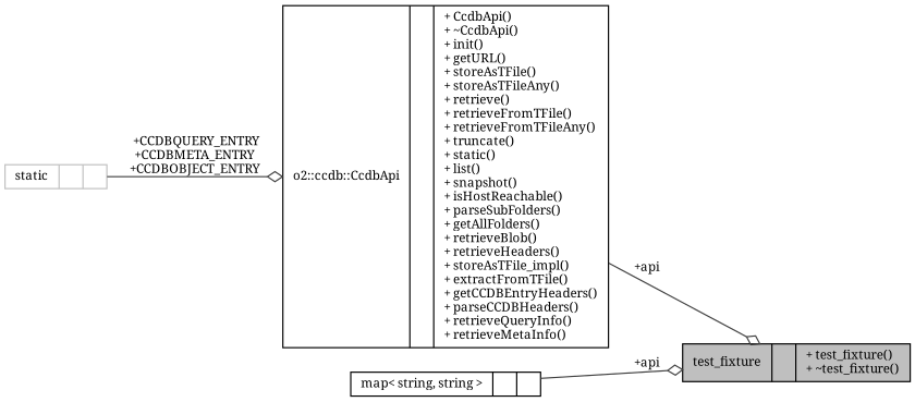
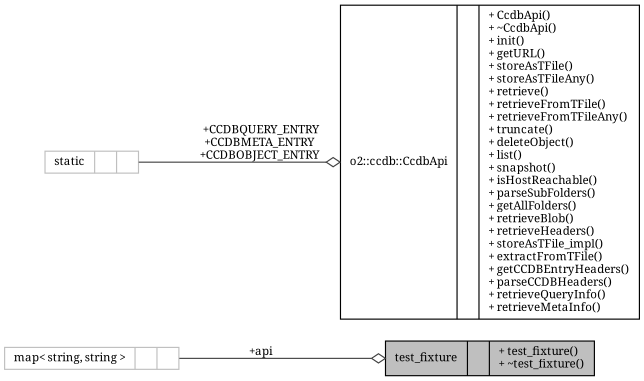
  digraph {
    fontname="Noto Serif"
    rankdir=LR
    node [color=black fontname="Noto Serif" fontsize=10 shape=record]
    edge [arrowhead=odiamond color=grey25 fontname="Noto Serif" fontsize=10 labelfontname=Helvetica labelfontsize=10 style=solid]
    n1 [fillcolor=grey75 fontcolor=black height=0.2 label="{test_fixture\n||+ test_fixture()\l+ ~test_fixture()\l}" style=filled width=0.4]
-   n2 [height=0.2 label="{o2::ccdb::CcdbApi\n||+ CcdbApi()\l+ ~CcdbApi()\l+ init()\l+ getURL()\l+ storeAsTFile()\l+ storeAsTFileAny()\l+ retrieve()\l+ retrieveFromTFile()\l+ retrieveFromTFileAny()\l+ truncate()\l+ static()\l+ list()\l+ snapshot()\l+ isHostReachable()\l+ parseSubFolders()\l+ getAllFolders()\l+ retrieveBlob()\l+ retrieveHeaders()\l+ storeAsTFile_impl()\l+ extractFromTFile()\l+ getCCDBEntryHeaders()\l+ parseCCDBHeaders()\l+ retrieveQueryInfo()\l+ retrieveMetaInfo()\l}" width=0.4]
+   n2 [height=0.2 label="{o2::ccdb::CcdbApi\n||+ CcdbApi()\l+ ~CcdbApi()\l+ init()\l+ getURL()\l+ storeAsTFile()\l+ storeAsTFileAny()\l+ retrieve()\l+ retrieveFromTFile()\l+ retrieveFromTFileAny()\l+ truncate()\l+ deleteObject()\l+ list()\l+ snapshot()\l+ isHostReachable()\l+ parseSubFolders()\l+ getAllFolders()\l+ retrieveBlob()\l+ retrieveHeaders()\l+ storeAsTFile_impl()\l+ extractFromTFile()\l+ getCCDBEntryHeaders()\l+ parseCCDBHeaders()\l+ retrieveQueryInfo()\l+ retrieveMetaInfo()\l}" width=0.4]
    n3 [color=grey75 height=0.2 label="{static\n||}" width=0.4]
-   n4 [height=0.2 label="{map\< string, string \>\n||}" width=0.4]
-   n2 -> n1 [label=" +api"]
+   n4 [color=grey75 height=0.2 label="{map\< string, string \>\n||}" width=0.4]
    n3 -> n2 [label=" +CCDBQUERY_ENTRY\n+CCDBMETA_ENTRY\n+CCDBOBJECT_ENTRY"]
    n4 -> n1 [label=" +api"]
  }
